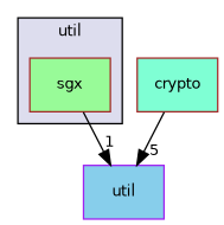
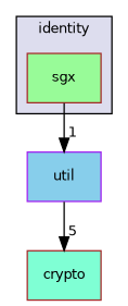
  digraph {
    compound=true
    node [color=brown fontname=Helvetica fontsize=10 shape=box style=filled]
    edge [arrowhead=normal labeldistance=1.5 labelfontname=Helvetica labelfontsize=10]
    n1 [fillcolor=palegreen label=sgx pencolor=black]
    n2 [color=purple fillcolor=skyblue label=util]
    n3 [fillcolor=aquamarine label=crypto]
    subgraph cluster_1 {
      bgcolor="#ddddee"
      fontname=Helvetica
      fontsize=10
-     label=util
+     label=identity
      pencolor=black
      n1
    }
    n1 -> n2 [headlabel=1]
-   n3 -> n2 [headlabel=5]
+   n2 -> n3 [headlabel=5]
  }
